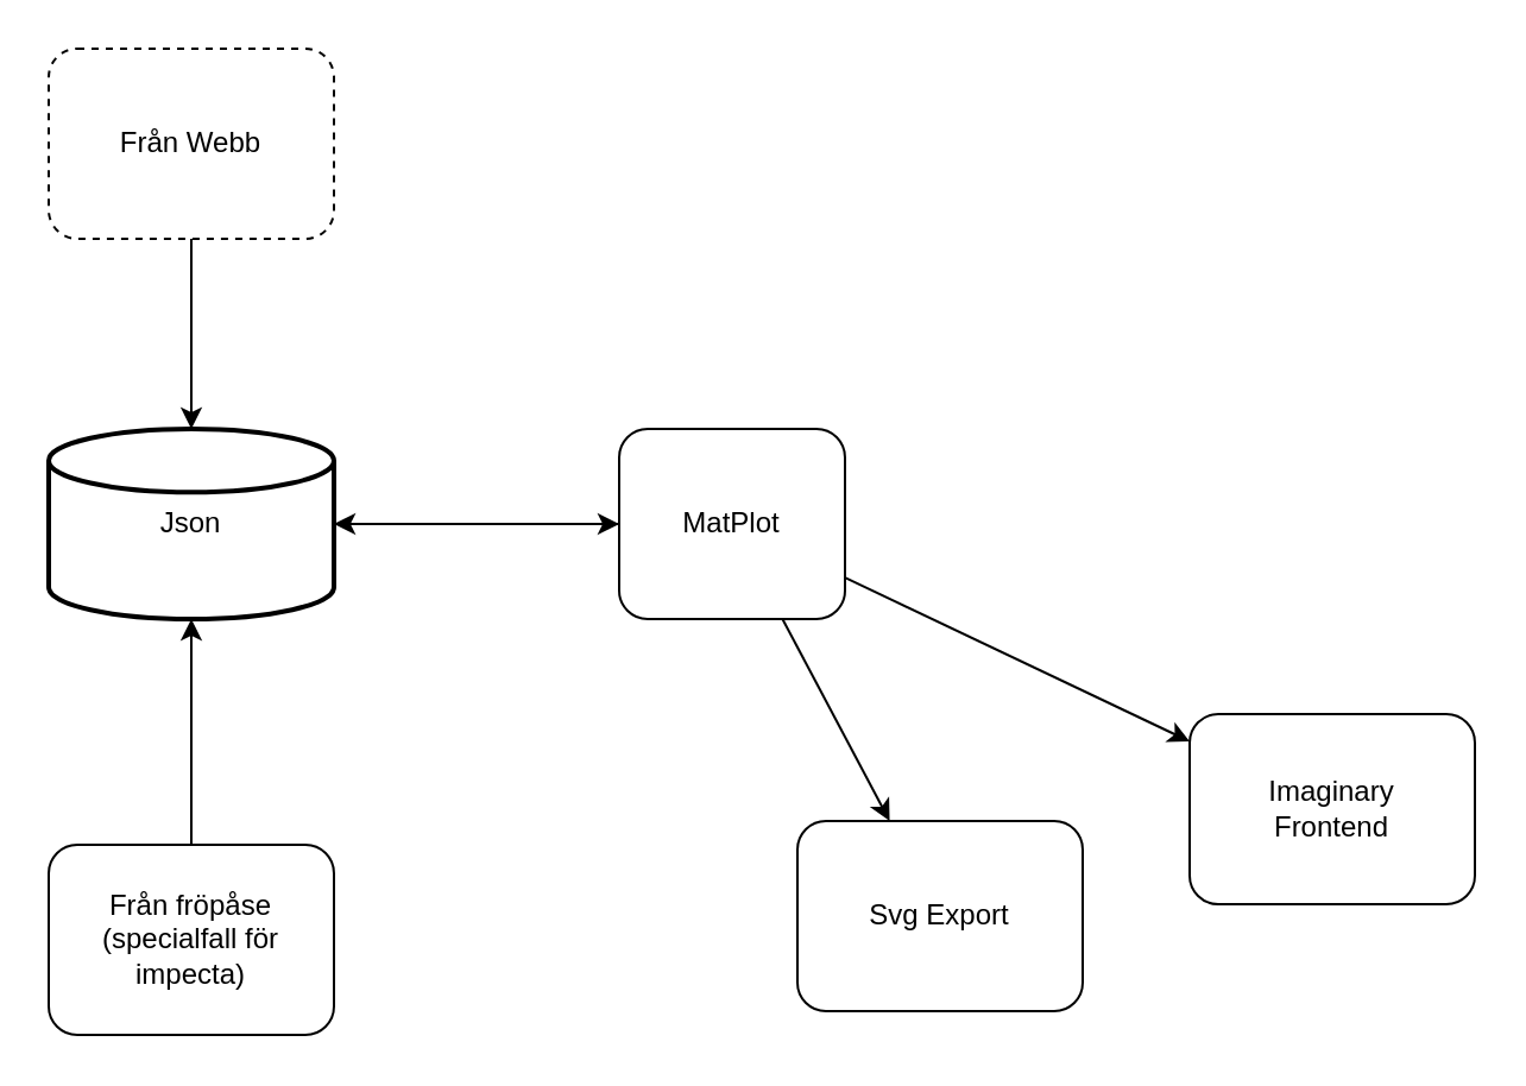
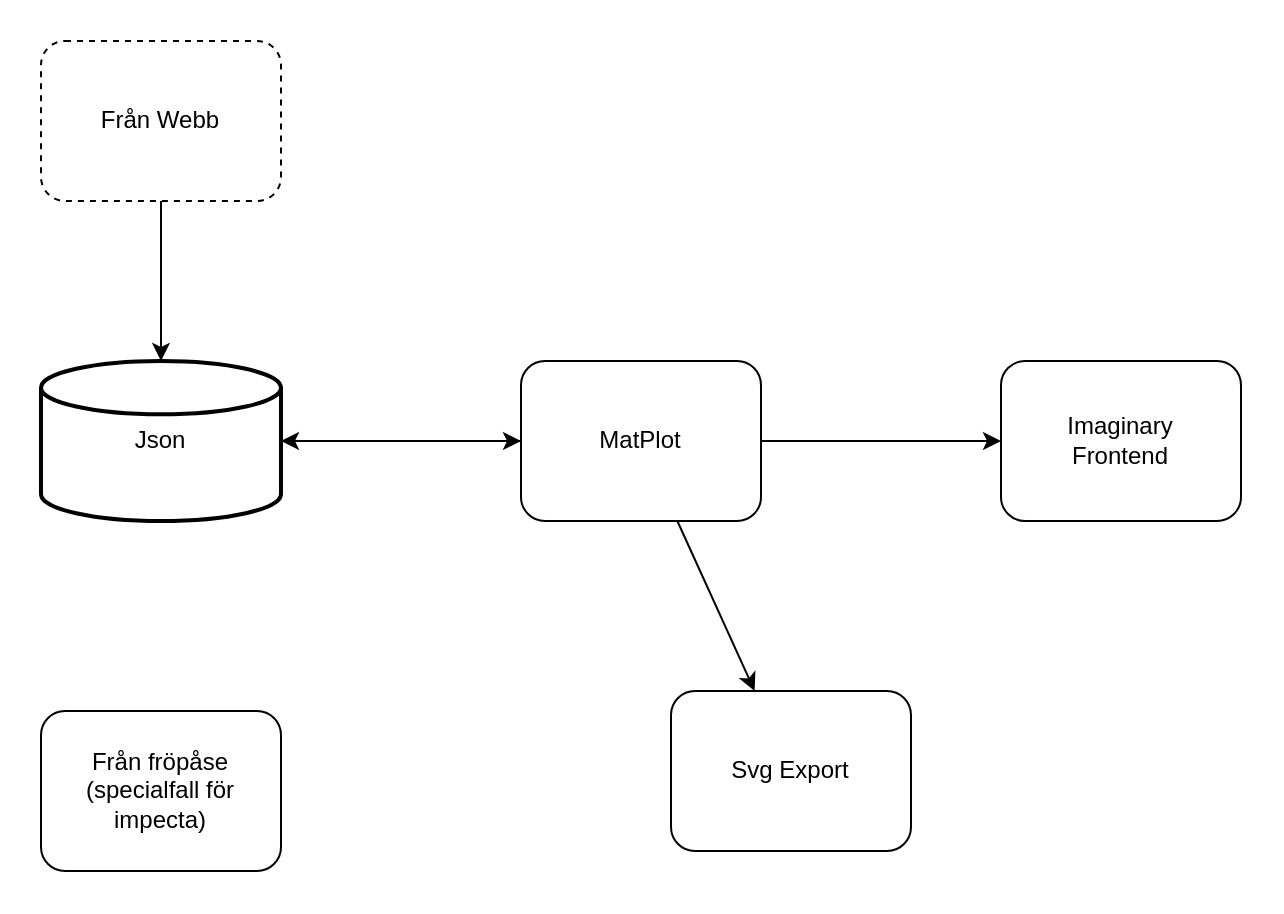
  <mxCell id="0" />
  <mxCell id="1" parent="0" />
  <mxCell id="2" value="" style="edgeStyle=none;html=1;" edge="1" parent="1" source="3" target="5"><mxGeometry relative="1" as="geometry" /></mxCell>
  <mxCell id="3" value="Från Webb" style="rounded=1;whiteSpace=wrap;html=1;dashed=1;" parent="1" vertex="1"><mxGeometry x="20" y="20" width="120" height="80" as="geometry" /></mxCell>
  <mxCell id="4" style="edgeStyle=none;html=1;entryX=0;entryY=0.5;entryDx=0;entryDy=0;" edge="1" parent="1" source="5" target="11"><mxGeometry relative="1" as="geometry" /></mxCell>
  <mxCell id="5" value="Json" style="strokeWidth=2;html=1;shape=mxgraph.flowchart.database;whiteSpace=wrap;" vertex="1" parent="1"><mxGeometry x="20" y="180" width="120" height="80" as="geometry" /></mxCell>
- <mxCell id="6" value="" style="edgeStyle=none;html=1;" edge="1" parent="1" source="7" target="5"><mxGeometry relative="1" as="geometry" /></mxCell>
  <mxCell id="7" value="Från fröpåse&lt;br&gt;(specialfall för impecta)" style="rounded=1;whiteSpace=wrap;html=1;" vertex="1" parent="1"><mxGeometry x="20" y="355" width="120" height="80" as="geometry" /></mxCell>
  <mxCell id="8" value="" style="edgeStyle=none;html=1;" edge="1" parent="1" source="11" target="12"><mxGeometry relative="1" as="geometry" /></mxCell>
  <mxCell id="9" style="edgeStyle=none;html=1;" edge="1" parent="1" source="11"><mxGeometry relative="1" as="geometry"><mxPoint x="140" y="220" as="targetPoint" /></mxGeometry></mxCell>
  <mxCell id="10" value="" style="edgeStyle=none;html=1;" edge="1" parent="1" source="11" target="13"><mxGeometry relative="1" as="geometry" /></mxCell>
- <mxCell id="11" value="MatPlot" style="rounded=1;whiteSpace=wrap;html=1;" vertex="1" parent="1"><mxGeometry x="260" y="180" width="95" height="80" as="geometry" /></mxCell>
+ <mxCell id="11" value="MatPlot" style="rounded=1;whiteSpace=wrap;html=1;" vertex="1" parent="1"><mxGeometry x="260" y="180" width="120" height="80" as="geometry" /></mxCell>
  <mxCell id="12" value="Svg Export" style="rounded=1;whiteSpace=wrap;html=1;" vertex="1" parent="1"><mxGeometry x="335" y="345" width="120" height="80" as="geometry" /></mxCell>
- <mxCell id="13" value="Imaginary&lt;br&gt;Frontend" style="rounded=1;whiteSpace=wrap;html=1;" vertex="1" parent="1"><mxGeometry x="500" y="300" width="120" height="80" as="geometry" /></mxCell>
+ <mxCell id="13" value="Imaginary&lt;br&gt;Frontend" style="rounded=1;whiteSpace=wrap;html=1;" vertex="1" parent="1"><mxGeometry x="500" y="180" width="120" height="80" as="geometry" /></mxCell>
